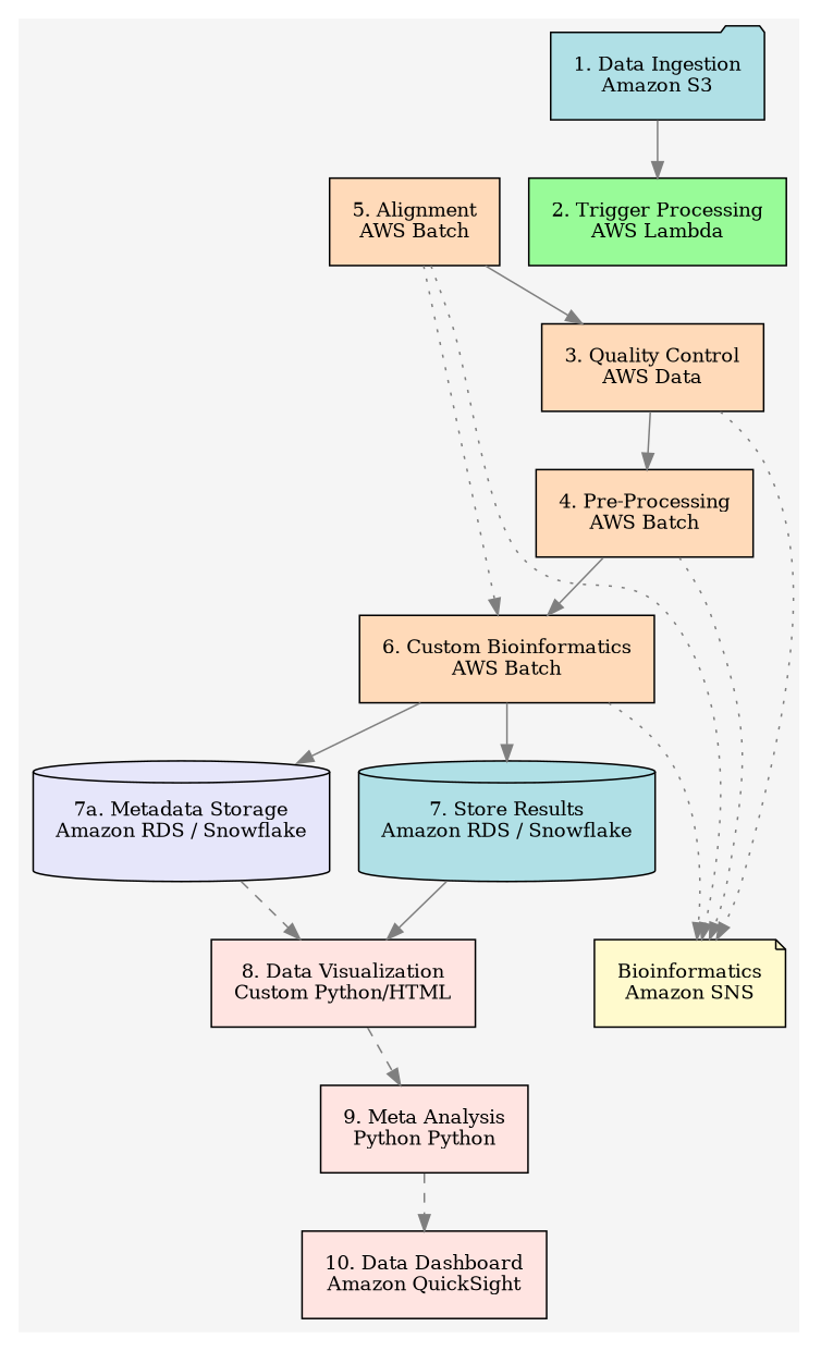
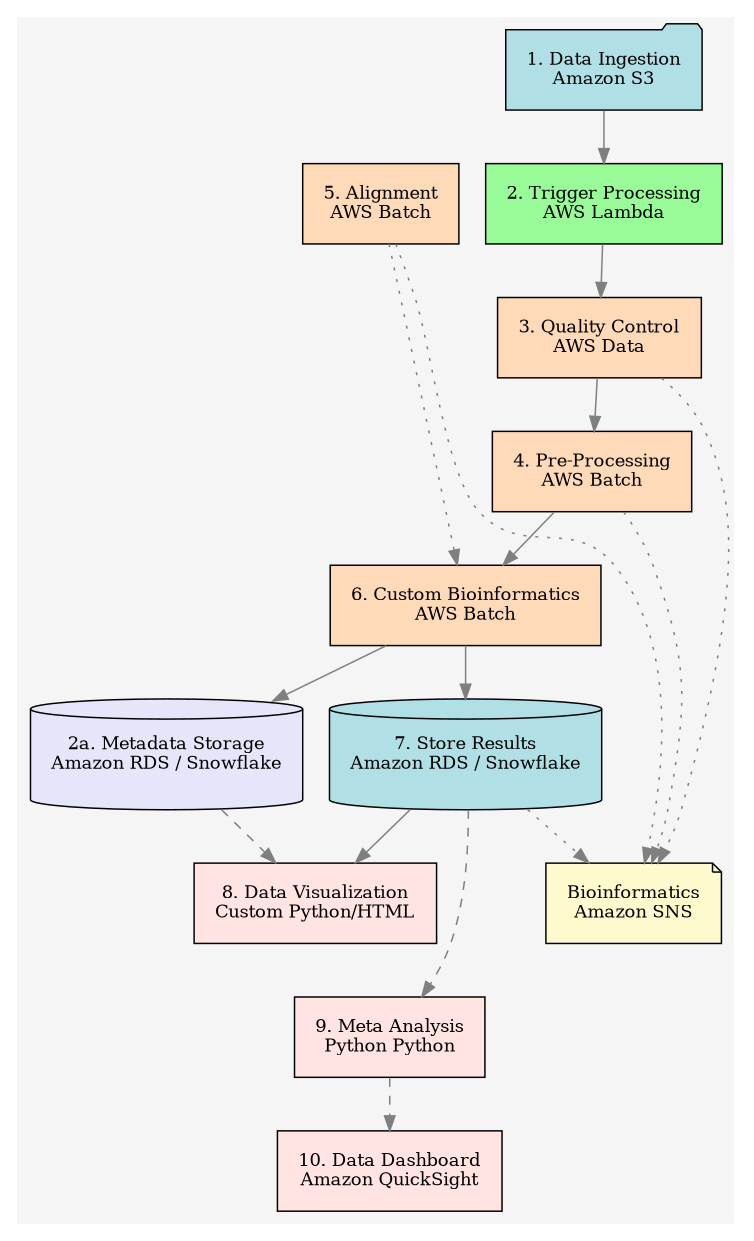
  digraph {
    fontname="DejaVu Serif"
    rankdir=TB
    node [fillcolor="#FFDAB9" fontname="DejaVu Serif" fontsize=12 margin=0.2 shape=rectangle style=filled]
    edge [color="#7F7F7F" fontname="DejaVu Serif"]
    n1 [fillcolor="#B0E0E6" label="1. Data Ingestion\nAmazon S3" shape=folder]
    n2 [fillcolor="#98FB98" label="2. Trigger Processing\nAWS Lambda"]
    n3 [label="3. Quality Control\nAWS Data"]
    n4 [label="4. Pre-Processing\nAWS Batch"]
    n5 [label="5. Alignment\nAWS Batch"]
    n6 [label="6. Custom Bioinformatics\nAWS Batch"]
    n7 [fillcolor="#B0E0E6" label="7. Store Results\nAmazon RDS / Snowflake" shape=cylinder]
-   n8 [fillcolor="#E6E6FA" label="7a. Metadata Storage\nAmazon RDS / Snowflake" shape=cylinder]
+   n8 [fillcolor="#E6E6FA" label="2a. Metadata Storage\nAmazon RDS / Snowflake" shape=cylinder]
    n9 [fillcolor="#FFE4E1" label="8. Data Visualization\nCustom Python/HTML"]
    n10 [fillcolor="#FFE4E1" label="9. Meta Analysis\nPython Python"]
    n11 [fillcolor="#FFE4E1" label="10. Data Dashboard\nAmazon QuickSight"]
    n12 [fillcolor="#FFFACD" label="Bioinformatics\nAmazon SNS" shape=note]
    subgraph cluster_1 {
      color="#F5F5F5"
      fontsize=16
      labelloc=t
      style=filled
      n1
      n2
      n3
      n4
      n5
      n6
      n7
      n8
      n9
      n10
      n11
      n12
    }
    n1 -> n2
-   n5 -> n3
+   n2 -> n3
    n3 -> n4
    n3 -> n12 [style=dotted]
    n4 -> n6
    n4 -> n12 [style=dotted]
    n5 -> n6 [style=dotted]
    n5 -> n12 [style=dotted]
    n6 -> n7
    n6 -> n8
-   n6 -> n12 [style=dotted]
+   n7 -> n12 [style=dotted]
    n7 -> n9 [style=solid]
    n8 -> n9 [style=dashed]
-   n9 -> n10 [style=dashed]
+   n7 -> n10 [style=dashed]
    n10 -> n11 [style=dashed]
  }
